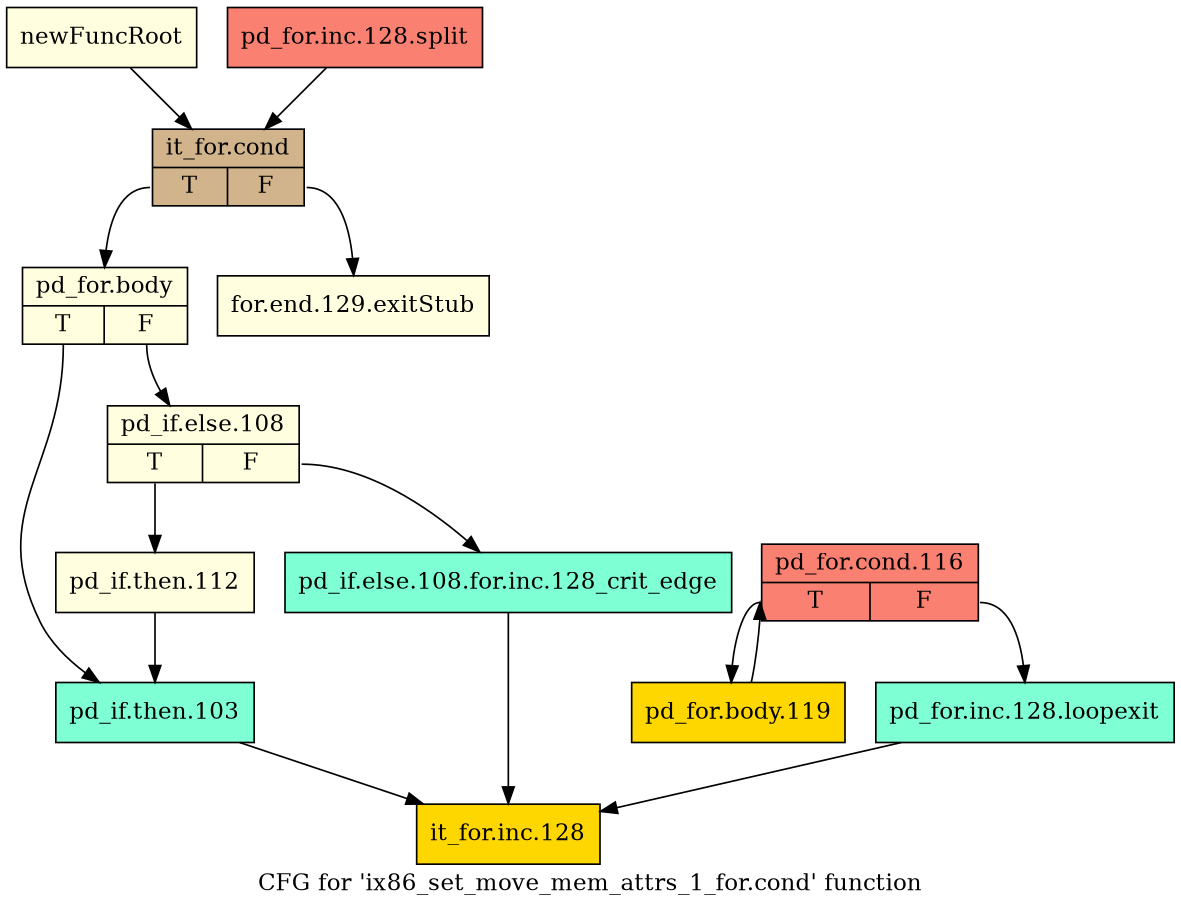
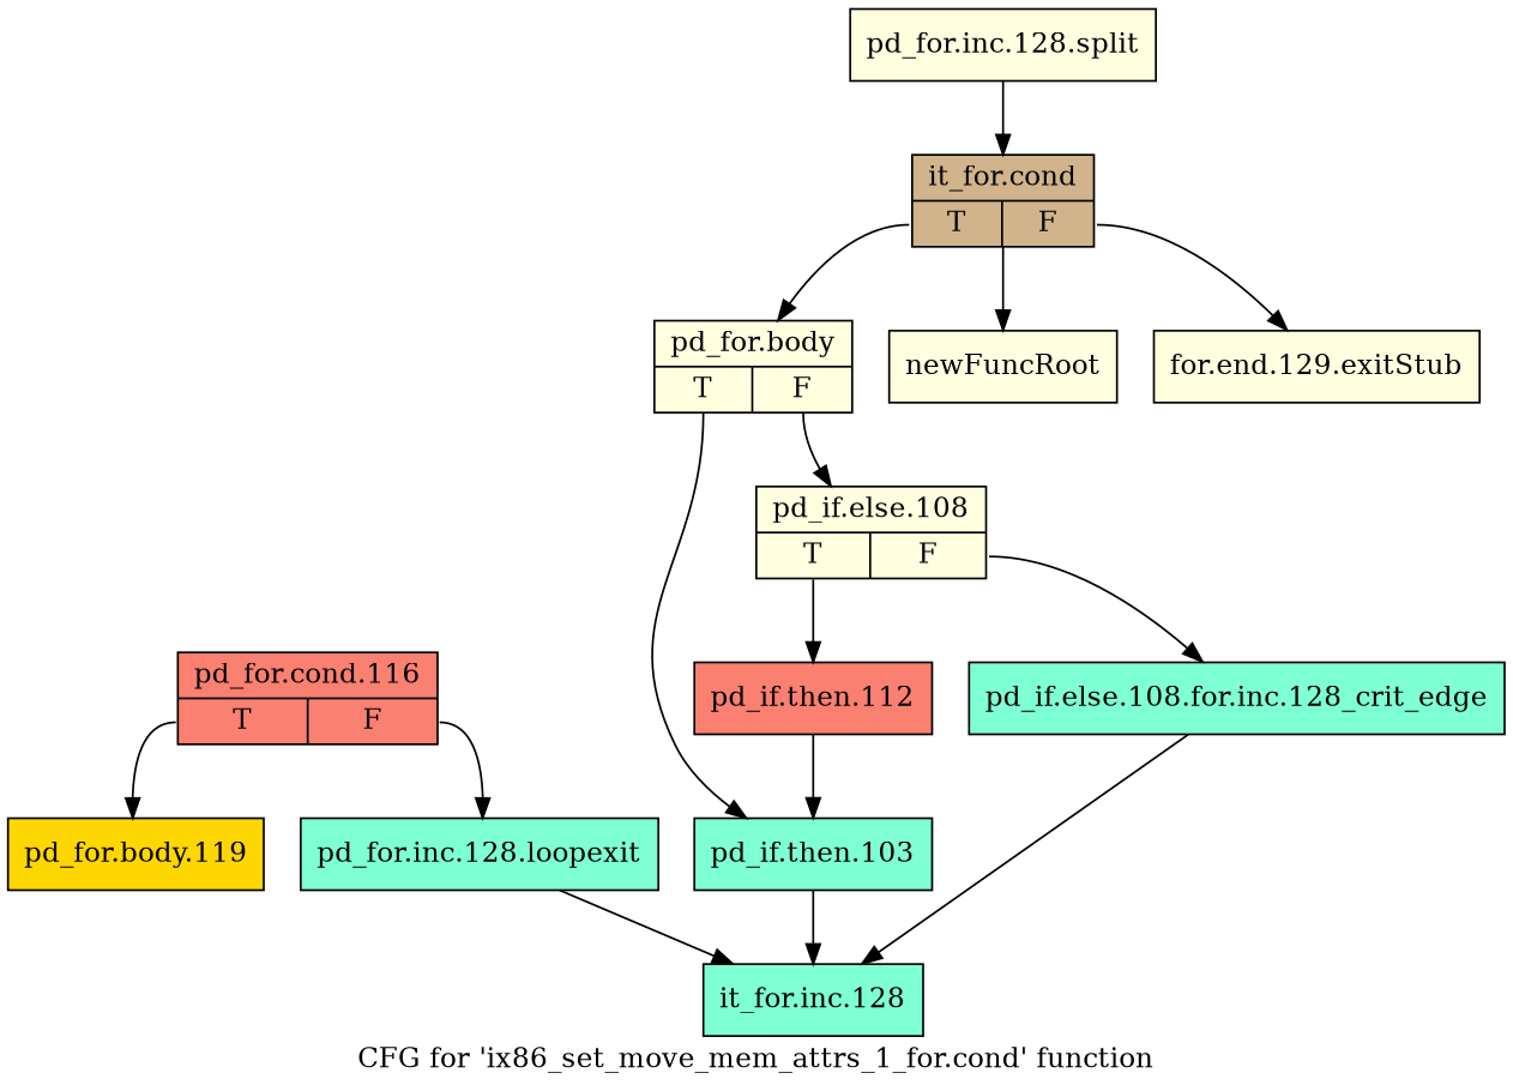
  digraph {
    label="CFG for 'ix86_set_move_mem_attrs_1_for.cond' function"
    node [fillcolor=lightyellow shape=record style=filled]
    n1 [label="{newFuncRoot}"]
    n2 [fillcolor=tan label="{it_for.cond|{<s0>T|<s1>F}}"]
    n3 [label="{for.end.129.exitStub}"]
    n4 [label="{pd_for.body|{<s0>T|<s1>F}}"]
    n5 [fillcolor=aquamarine label="{pd_if.then.103}"]
    n6 [label="{pd_if.else.108|{<s0>T|<s1>F}}"]
-   n7 [fillcolor=gold label="{it_for.inc.128}"]
-   n8 [label="{pd_if.then.112}"]
+   n7 [fillcolor=aquamarine label="{it_for.inc.128}"]
+   n8 [fillcolor=salmon label="{pd_if.then.112}"]
    n9 [fillcolor=aquamarine label="{pd_if.else.108.for.inc.128_crit_edge}"]
    n10 [fillcolor=salmon label="{pd_for.cond.116|{<s0>T|<s1>F}}"]
    n11 [fillcolor=gold label="{pd_for.body.119}"]
    n12 [fillcolor=aquamarine label="{pd_for.inc.128.loopexit}"]
-   n13 [fillcolor=salmon label="{pd_for.inc.128.split}"]
-   n1 -> n2
+   n13 [label="{pd_for.inc.128.split}"]
+   n2 -> n1
    n2 -> n3 [tailport=s1]
    n2 -> n4 [tailport=s0]
    n4 -> n5 [tailport=s0]
    n4 -> n6 [tailport=s1]
    n5 -> n7
    n6 -> n8 [tailport=s0]
    n6 -> n9 [tailport=s1]
    n8 -> n5
    n9 -> n7
    n10 -> n11 [tailport=s0]
    n10 -> n12 [tailport=s1]
-   n11 -> n10
    n12 -> n7
    n13 -> n2
  }
